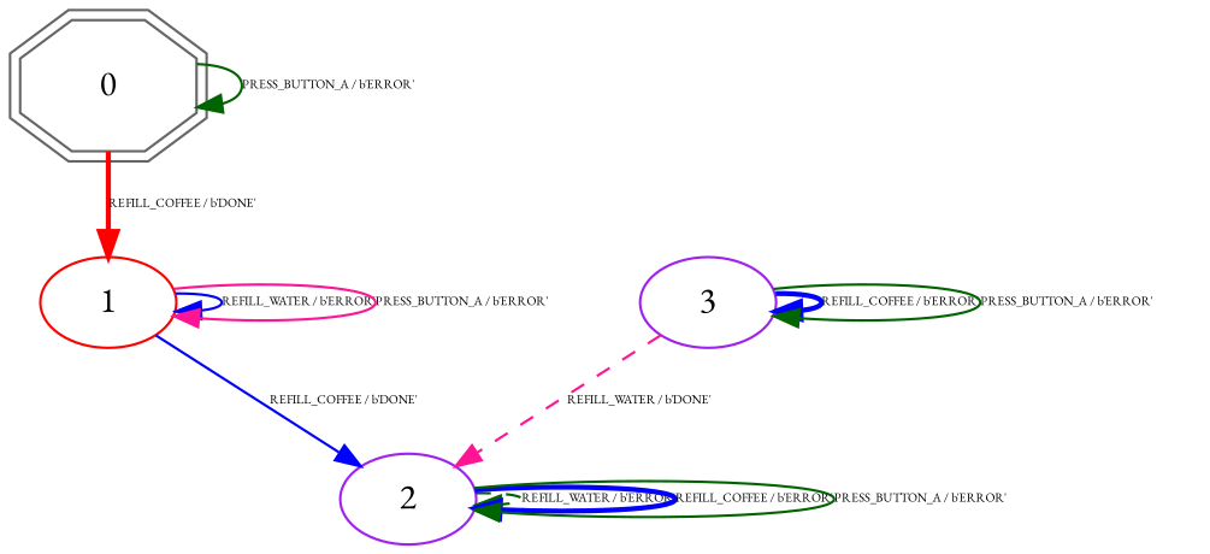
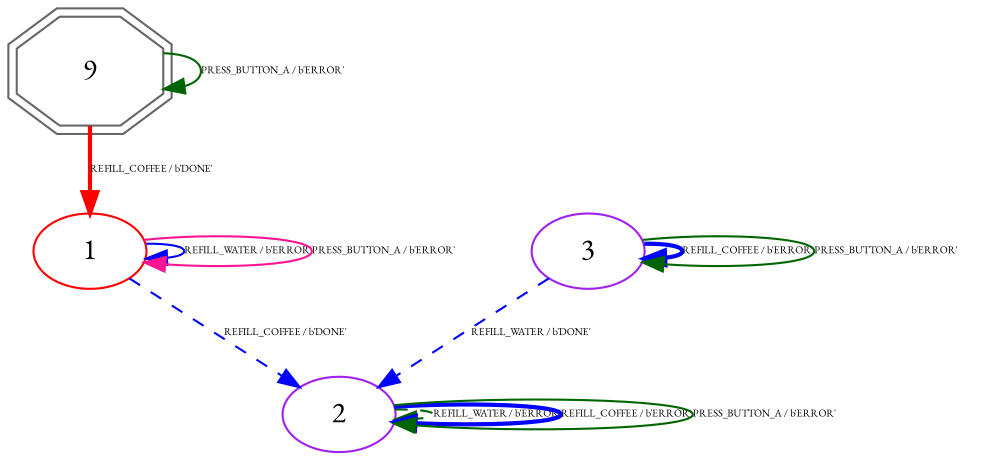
  digraph {
    fontname="EB Garamond"
    node [color=purple fillcolor=white fontname="EB Garamond" shape=ellipse style=filled]
    edge [color=darkgreen fontname="EB Garamond" fontsize=5 style=solid]
-   0 [color=gray40 shape=doubleoctagon]
+   0 [color=gray40 shape=doubleoctagon label=9]
    1 [color=red]
    3
    2
    0 -> 0 [label="PRESS_BUTTON_A / b'ERROR'"]
    0 -> 1 [color=red label="REFILL_COFFEE / b'DONE'" style=bold]
    1 -> 1 [color=blue label="REFILL_WATER / b'ERROR'"]
    1 -> 1 [color=deeppink label="PRESS_BUTTON_A / b'ERROR'"]
-   1 -> 2 [color=blue label="REFILL_COFFEE / b'DONE'"]
+   1 -> 2 [color=blue label="REFILL_COFFEE / b'DONE'" style=dashed]
    3 -> 3 [color=blue label="REFILL_COFFEE / b'ERROR'" style=bold]
    3 -> 3 [label="PRESS_BUTTON_A / b'ERROR'"]
-   3 -> 2 [color=deeppink label="REFILL_WATER / b'DONE'" style=dashed]
+   3 -> 2 [color=blue label="REFILL_WATER / b'DONE'" style=dashed]
    2 -> 2 [label="REFILL_WATER / b'ERROR'" style=dashed]
    2 -> 2 [color=blue label="REFILL_COFFEE / b'ERROR'" style=bold]
    2 -> 2 [label="PRESS_BUTTON_A / b'ERROR'"]
  }
